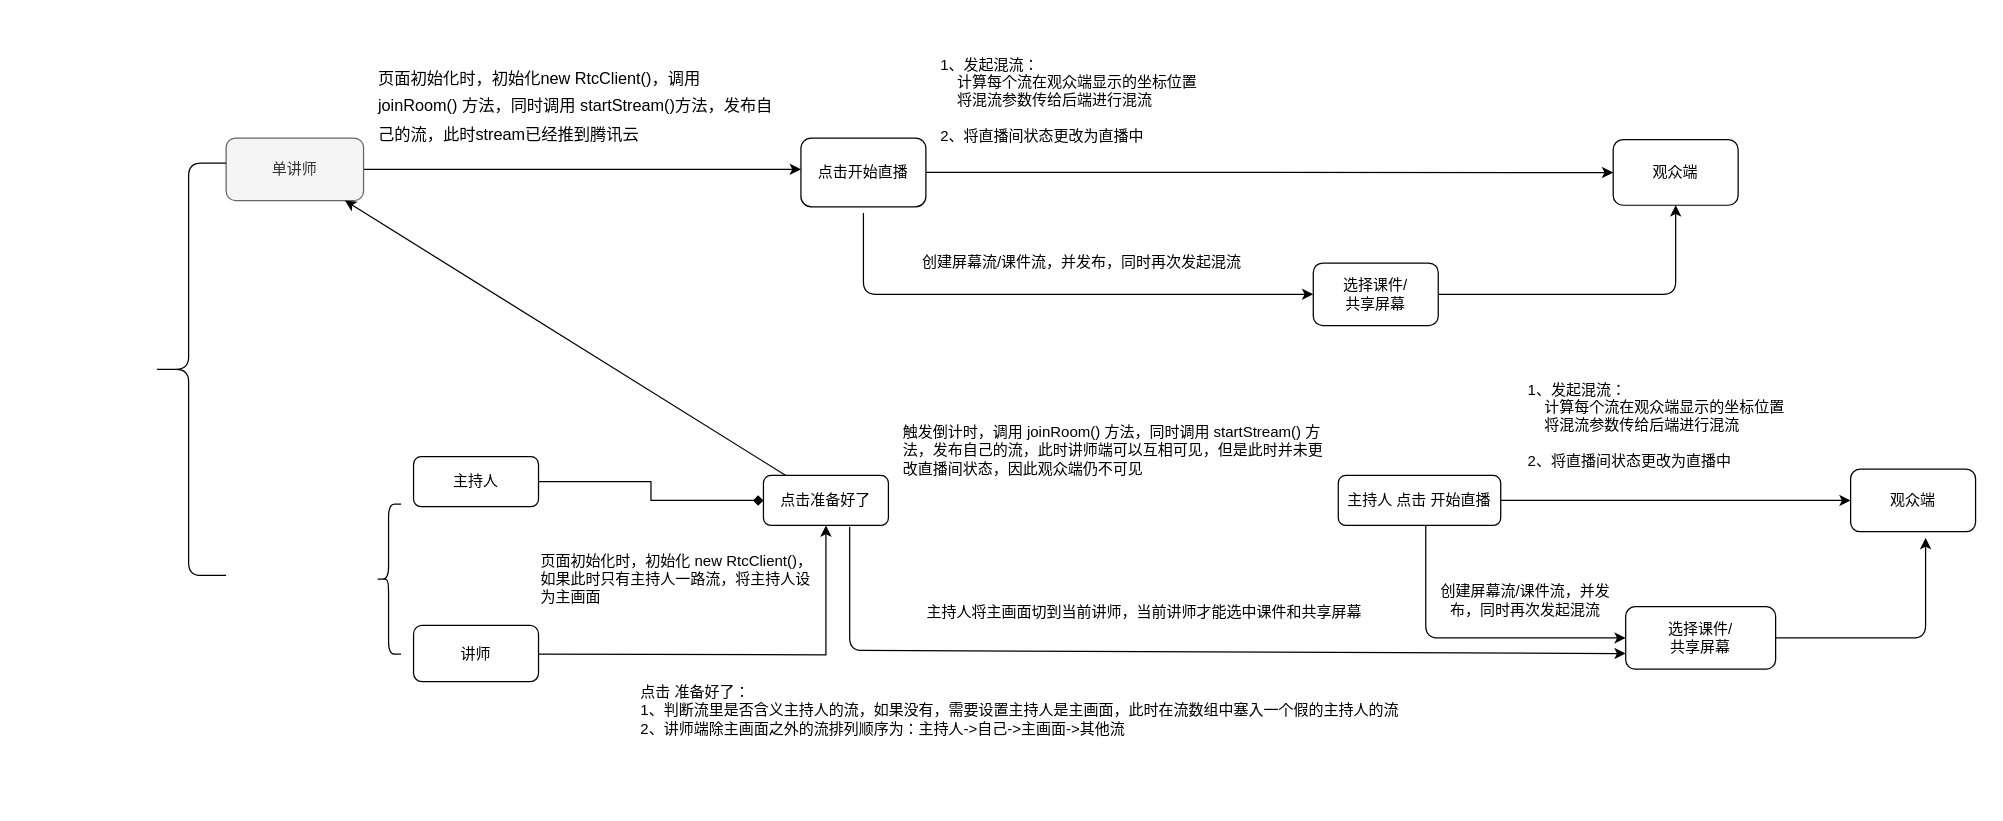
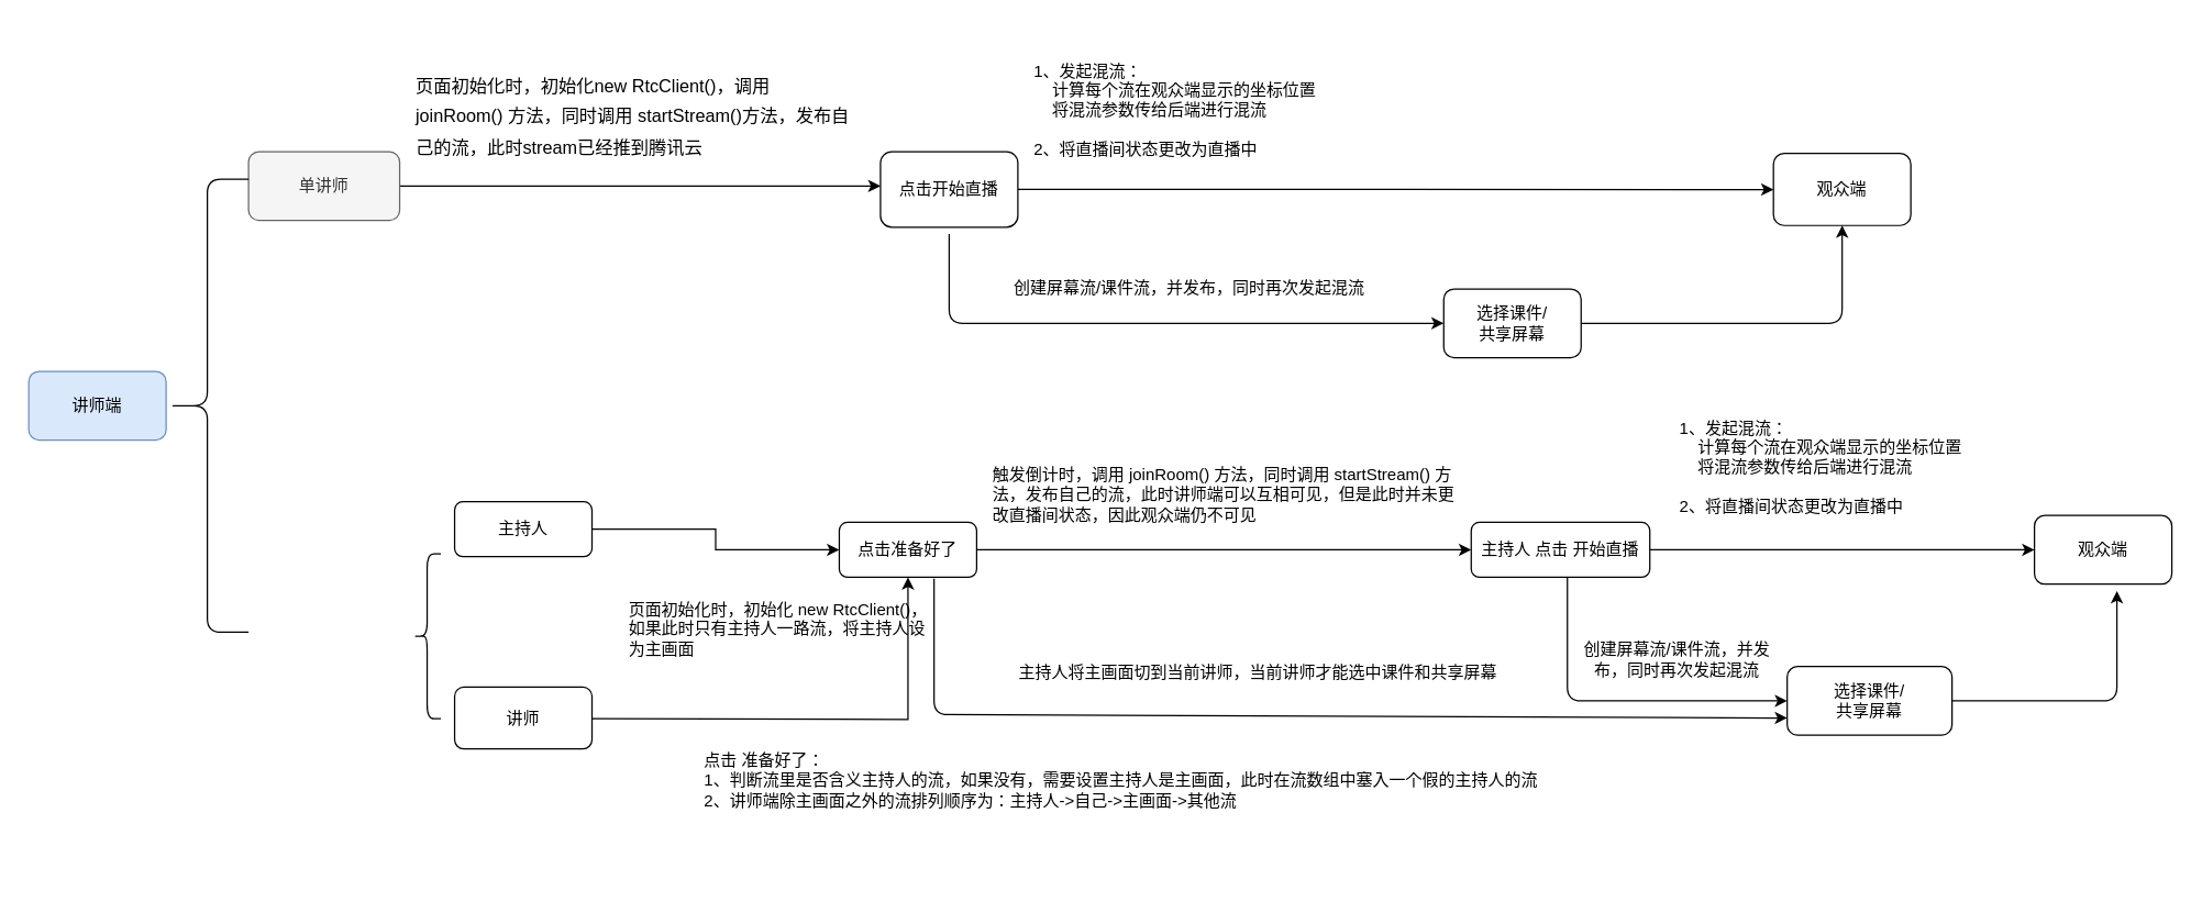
  <mxCell id="0" />
  <mxCell id="1" parent="0" />
+ <mxCell id="2" value="讲师端" style="rounded=1;whiteSpace=wrap;html=1;fillColor=#dae8fc;strokeColor=#6c8ebf;" parent="1" vertex="1"><mxGeometry x="20" y="270" width="100" height="50" as="geometry" /></mxCell>
  <mxCell id="3" value="" style="edgeStyle=orthogonalEdgeStyle;rounded=0;orthogonalLoop=1;jettySize=auto;html=1;" parent="1" source="4" edge="1"><mxGeometry relative="1" as="geometry"><mxPoint x="640" y="135" as="targetPoint" /></mxGeometry></mxCell>
  <mxCell id="4" value="&lt;span style=&quot;color: rgb(51 , 51 , 51)&quot;&gt;单讲师&lt;/span&gt;" style="whiteSpace=wrap;html=1;rounded=1;fillColor=#f5f5f5;strokeColor=#666666;fontColor=#333333;" parent="1" vertex="1"><mxGeometry x="180" y="110" width="110" height="50" as="geometry" /></mxCell>
  <mxCell id="5" value="" style="shape=curlyBracket;whiteSpace=wrap;html=1;rounded=1;" parent="1" vertex="1"><mxGeometry x="120" y="130" width="60" height="330" as="geometry" /></mxCell>
  <mxCell id="6" value="&lt;div&gt;&lt;font style=&quot;font-size: 13px ; line-height: 170%&quot;&gt;页面初始化时，初始化new RtcClient()，调用 joinRoom() 方法，同时调用 startStream()方法，发布自己的流，此时stream已经推到腾讯云&lt;/font&gt;&lt;/div&gt;" style="text;html=1;strokeColor=none;fillColor=none;align=left;verticalAlign=middle;whiteSpace=wrap;rounded=0;" parent="1" vertex="1"><mxGeometry x="300" y="20" width="320" height="130" as="geometry" /></mxCell>
  <mxCell id="7" value="" style="edgeStyle=orthogonalEdgeStyle;rounded=0;orthogonalLoop=1;jettySize=auto;html=1;" parent="1" source="8" target="9" edge="1"><mxGeometry relative="1" as="geometry" /></mxCell>
  <mxCell id="8" value="点击开始直播" style="rounded=1;whiteSpace=wrap;html=1;" parent="1" vertex="1"><mxGeometry x="640" y="110" width="100" height="55" as="geometry" /></mxCell>
  <mxCell id="9" value="观众端" style="whiteSpace=wrap;html=1;rounded=1;" parent="1" vertex="1"><mxGeometry x="1290" y="111.25" width="100" height="52.5" as="geometry" /></mxCell>
  <mxCell id="10" value="&lt;div&gt;&lt;span&gt;1、发起混流：&lt;/span&gt;&lt;/div&gt;&amp;nbsp; &amp;nbsp; 计算每个流在观众端显示的坐标位置&lt;br&gt;&amp;nbsp; &amp;nbsp; 将混流参数传给后端进行混流&lt;br&gt;&lt;br&gt;2、将直播间状态更改为直播中" style="text;html=1;strokeColor=none;fillColor=none;align=left;verticalAlign=middle;whiteSpace=wrap;rounded=0;" parent="1" vertex="1"><mxGeometry x="750" y="20" width="340" height="120" as="geometry" /></mxCell>
  <mxCell id="11" value="选择课件/&lt;br&gt;共享屏幕" style="rounded=1;whiteSpace=wrap;html=1;" parent="1" vertex="1"><mxGeometry x="1050" y="210" width="100" height="50" as="geometry" /></mxCell>
  <mxCell id="12" value="" style="endArrow=classic;html=1;entryX=0;entryY=0.5;entryDx=0;entryDy=0;" parent="1" target="11" edge="1"><mxGeometry width="50" height="50" relative="1" as="geometry"><mxPoint x="690" y="170" as="sourcePoint" /><mxPoint x="260" y="190" as="targetPoint" /><Array as="points"><mxPoint x="690" y="235" /></Array></mxGeometry></mxCell>
  <mxCell id="13" value="" style="endArrow=classic;html=1;exitX=1;exitY=0.5;exitDx=0;exitDy=0;entryX=0.5;entryY=1;entryDx=0;entryDy=0;" parent="1" source="11" target="9" edge="1"><mxGeometry width="50" height="50" relative="1" as="geometry"><mxPoint x="1160" y="240" as="sourcePoint" /><mxPoint x="1330" y="240" as="targetPoint" /><Array as="points"><mxPoint x="1340" y="235" /></Array></mxGeometry></mxCell>
  <mxCell id="14" value="创建屏幕流/课件流，并发布，同时再次发起混流" style="text;html=1;strokeColor=none;fillColor=none;align=center;verticalAlign=middle;whiteSpace=wrap;rounded=0;" parent="1" vertex="1"><mxGeometry x="650" y="180" width="430" height="60" as="geometry" /></mxCell>
  <mxCell id="15" value="" style="shape=curlyBracket;whiteSpace=wrap;html=1;rounded=1;" parent="1" vertex="1"><mxGeometry x="300" y="403" width="20" height="120" as="geometry" /></mxCell>
- <mxCell id="16" value="" style="edgeStyle=orthogonalEdgeStyle;rounded=0;orthogonalLoop=1;jettySize=auto;html=1;endArrow=diamond;" parent="1" source="17" target="20" edge="1"><mxGeometry relative="1" as="geometry" /></mxCell>
+ <mxCell id="16" value="" style="edgeStyle=orthogonalEdgeStyle;rounded=0;orthogonalLoop=1;jettySize=auto;html=1;" parent="1" source="17" target="20" edge="1"><mxGeometry relative="1" as="geometry" /></mxCell>
  <mxCell id="17" value="主持人" style="rounded=1;whiteSpace=wrap;html=1;" parent="1" vertex="1"><mxGeometry x="330" y="365" width="100" height="40" as="geometry" /></mxCell>
  <mxCell id="18" value="讲师" style="rounded=1;whiteSpace=wrap;html=1;" parent="1" vertex="1"><mxGeometry x="330" y="500" width="100" height="45" as="geometry" /></mxCell>
- <mxCell id="19" value="" style="edgeStyle=none;rounded=0;orthogonalLoop=1;jettySize=auto;html=1;" parent="1" source="20" target="4" edge="1"><mxGeometry relative="1" as="geometry" /></mxCell>
+ <mxCell id="19" value="" style="edgeStyle=none;rounded=0;orthogonalLoop=1;jettySize=auto;html=1;" parent="1" source="20" target="23" edge="1"><mxGeometry relative="1" as="geometry" /></mxCell>
  <mxCell id="20" value="点击准备好了" style="whiteSpace=wrap;html=1;rounded=1;" parent="1" vertex="1"><mxGeometry x="610" y="380" width="100" height="40" as="geometry" /></mxCell>
  <mxCell id="21" value="" style="edgeStyle=orthogonalEdgeStyle;rounded=0;orthogonalLoop=1;jettySize=auto;html=1;entryX=0.5;entryY=1;entryDx=0;entryDy=0;" parent="1" target="20" edge="1"><mxGeometry relative="1" as="geometry"><mxPoint x="430" y="523" as="sourcePoint" /><mxPoint x="570" y="573" as="targetPoint" /></mxGeometry></mxCell>
  <mxCell id="22" value="" style="edgeStyle=none;rounded=0;orthogonalLoop=1;jettySize=auto;html=1;" parent="1" source="23" target="26" edge="1"><mxGeometry relative="1" as="geometry" /></mxCell>
  <mxCell id="23" value="主持人 点击 开始直播" style="whiteSpace=wrap;html=1;rounded=1;" parent="1" vertex="1"><mxGeometry x="1070" y="380" width="130" height="40" as="geometry" /></mxCell>
  <mxCell id="24" value="触发倒计时，调用 joinRoom() 方法，同时调用 startStream() 方法，发布自己的流，此时讲师端可以互相可见，但是此时并未更改直播间状态，因此观众端仍不可见" style="text;html=1;strokeColor=none;fillColor=none;align=left;verticalAlign=middle;whiteSpace=wrap;rounded=0;" parent="1" vertex="1"><mxGeometry x="720" y="320" width="340" height="80" as="geometry" /></mxCell>
- <mxCell id="25" value="页面初始化时，初始化 new RtcClient()，如果此时只有主持人一路流，将主持人设为主画面" style="text;html=1;strokeColor=none;fillColor=none;align=left;verticalAlign=middle;whiteSpace=wrap;rounded=0;" parent="1" vertex="1"><mxGeometry x="430" y="434.5" width="220" height="57" as="geometry" /></mxCell>
+ <mxCell id="25" value="页面初始化时，初始化 new RtcClient()，如果此时只有主持人一路流，将主持人设为主画面" style="text;html=1;strokeColor=none;fillColor=none;align=left;verticalAlign=middle;whiteSpace=wrap;rounded=0;" parent="1" vertex="1"><mxGeometry x="455" y="429.5" width="220" height="57" as="geometry" /></mxCell>
  <mxCell id="26" value="观众端" style="whiteSpace=wrap;html=1;rounded=1;" parent="1" vertex="1"><mxGeometry x="1480" y="375" width="100" height="50" as="geometry" /></mxCell>
  <mxCell id="27" value="选择课件/&lt;br&gt;共享屏幕" style="rounded=1;whiteSpace=wrap;html=1;" parent="1" vertex="1"><mxGeometry x="1300" y="485" width="120" height="50" as="geometry" /></mxCell>
  <mxCell id="28" value="&lt;div&gt;&lt;span&gt;1、发起混流：&lt;/span&gt;&lt;/div&gt;&amp;nbsp; &amp;nbsp; 计算每个流在观众端显示的坐标位置&lt;br&gt;&amp;nbsp; &amp;nbsp; 将混流参数传给后端进行混流&lt;br&gt;&lt;br&gt;2、将直播间状态更改为直播中" style="text;html=1;strokeColor=none;fillColor=none;align=left;verticalAlign=middle;whiteSpace=wrap;rounded=0;" parent="1" vertex="1"><mxGeometry x="1220" y="280" width="340" height="120" as="geometry" /></mxCell>
  <mxCell id="29" value="" style="endArrow=classic;html=1;entryX=0;entryY=0.5;entryDx=0;entryDy=0;" parent="1" target="27" edge="1"><mxGeometry width="50" height="50" relative="1" as="geometry"><mxPoint x="1140" y="420" as="sourcePoint" /><mxPoint x="1270" y="488" as="targetPoint" /><Array as="points"><mxPoint x="1140" y="510" /></Array></mxGeometry></mxCell>
  <mxCell id="30" value="" style="endArrow=classic;html=1;exitX=1;exitY=0.5;exitDx=0;exitDy=0;" parent="1" source="27" edge="1"><mxGeometry width="50" height="50" relative="1" as="geometry"><mxPoint x="1420" y="485" as="sourcePoint" /><mxPoint x="1540" y="430" as="targetPoint" /><Array as="points"><mxPoint x="1540" y="510" /></Array></mxGeometry></mxCell>
  <mxCell id="31" value="创建屏幕流/课件流，并发布，同时再次发起混流" style="text;html=1;strokeColor=none;fillColor=none;align=center;verticalAlign=middle;whiteSpace=wrap;rounded=0;" parent="1" vertex="1"><mxGeometry x="1150" y="450" width="140" height="60" as="geometry" /></mxCell>
  <mxCell id="32" value="" style="endArrow=classic;html=1;exitX=0.69;exitY=1.025;exitDx=0;exitDy=0;exitPerimeter=0;entryX=0;entryY=0.75;entryDx=0;entryDy=0;" parent="1" source="20" target="27" edge="1"><mxGeometry width="50" height="50" relative="1" as="geometry"><mxPoint x="690" y="550" as="sourcePoint" /><mxPoint x="1280" y="500" as="targetPoint" /><Array as="points"><mxPoint x="679" y="520" /></Array></mxGeometry></mxCell>
  <mxCell id="33" value="主持人将主画面切到当前讲师，当前讲师才能选中课件和共享屏幕" style="text;html=1;strokeColor=none;fillColor=none;align=center;verticalAlign=middle;whiteSpace=wrap;rounded=0;" parent="1" vertex="1"><mxGeometry x="730" y="460" width="370" height="60" as="geometry" /></mxCell>
  <mxCell id="34" value="点击 准备好了：&lt;br&gt;1、判断流里是否含义主持人的流，如果没有，需要设置主持人是主画面，此时在流数组中塞入一个假的主持人的流&lt;br&gt;2、讲师端除主画面之外的流排列顺序为：主持人-&amp;gt;自己-&amp;gt;主画面-&amp;gt;其他流" style="text;html=1;strokeColor=none;fillColor=none;align=left;verticalAlign=middle;whiteSpace=wrap;rounded=0;" vertex="1" parent="1"><mxGeometry x="510" y="500" width="639" height="135" as="geometry" /></mxCell>
